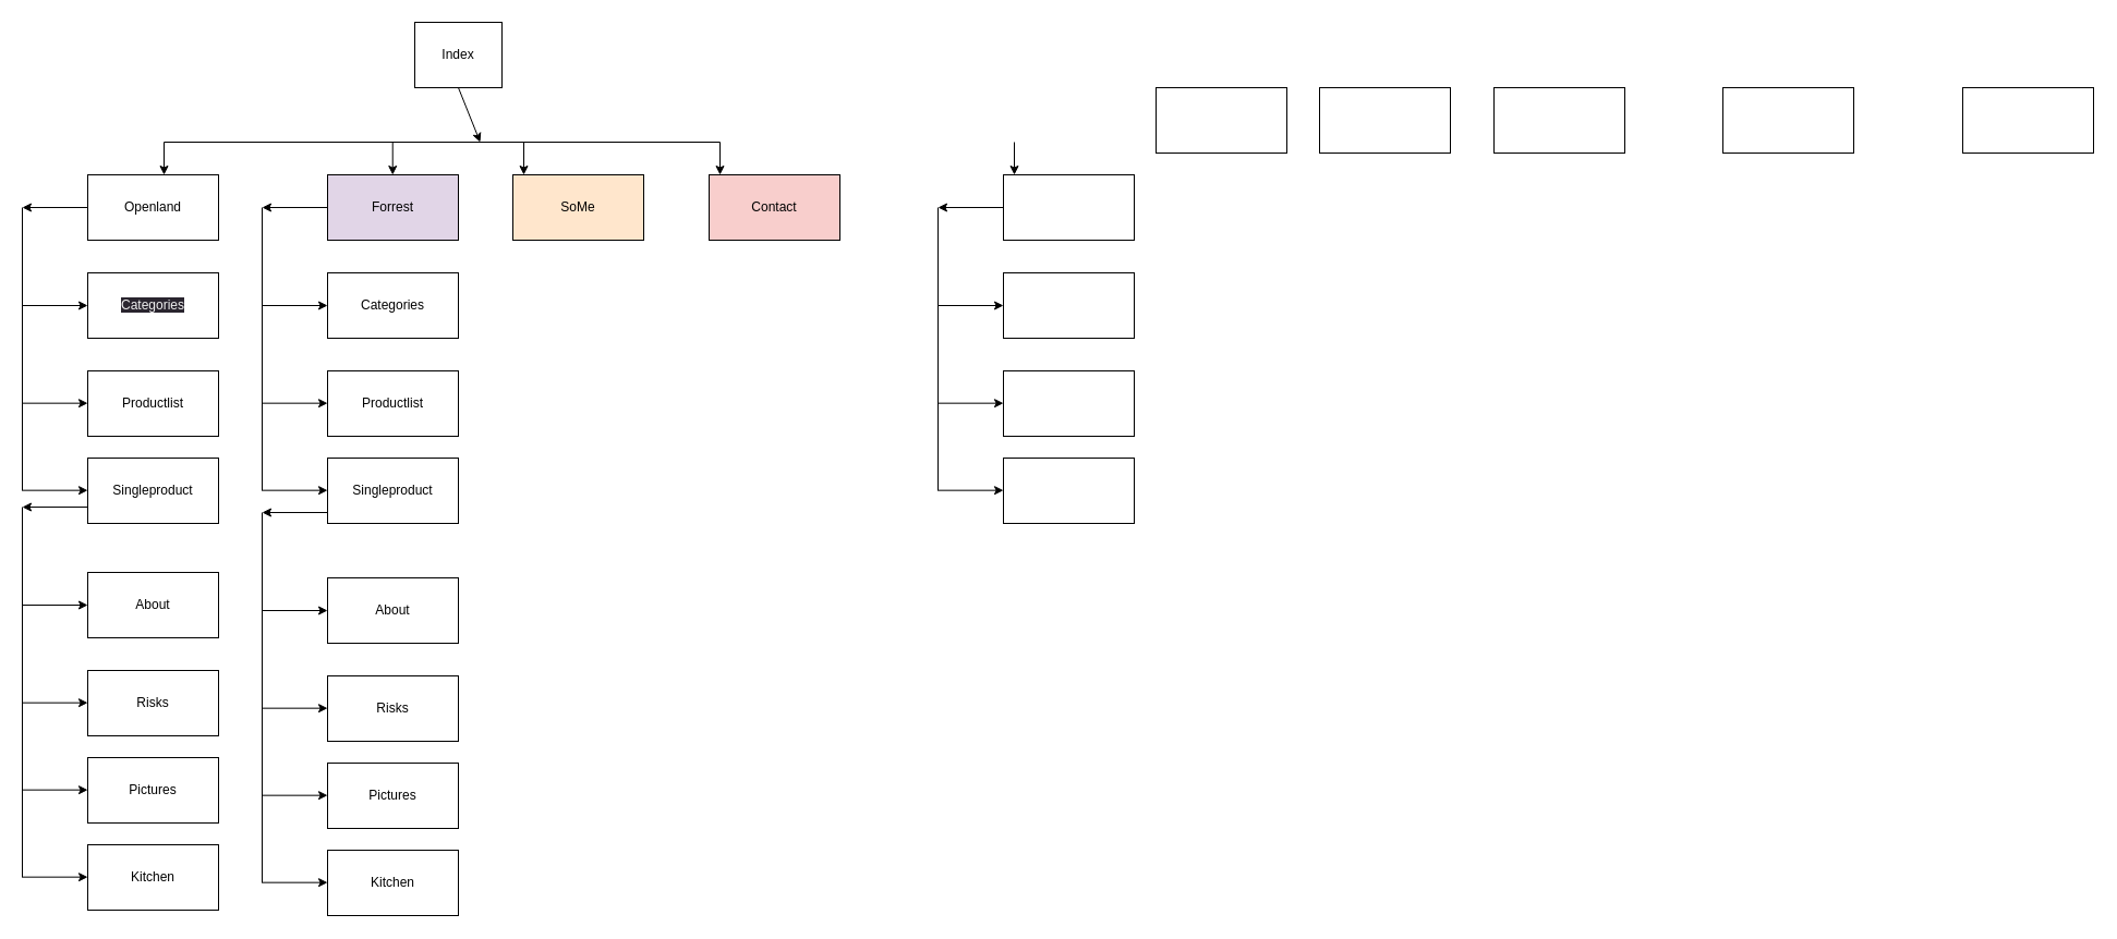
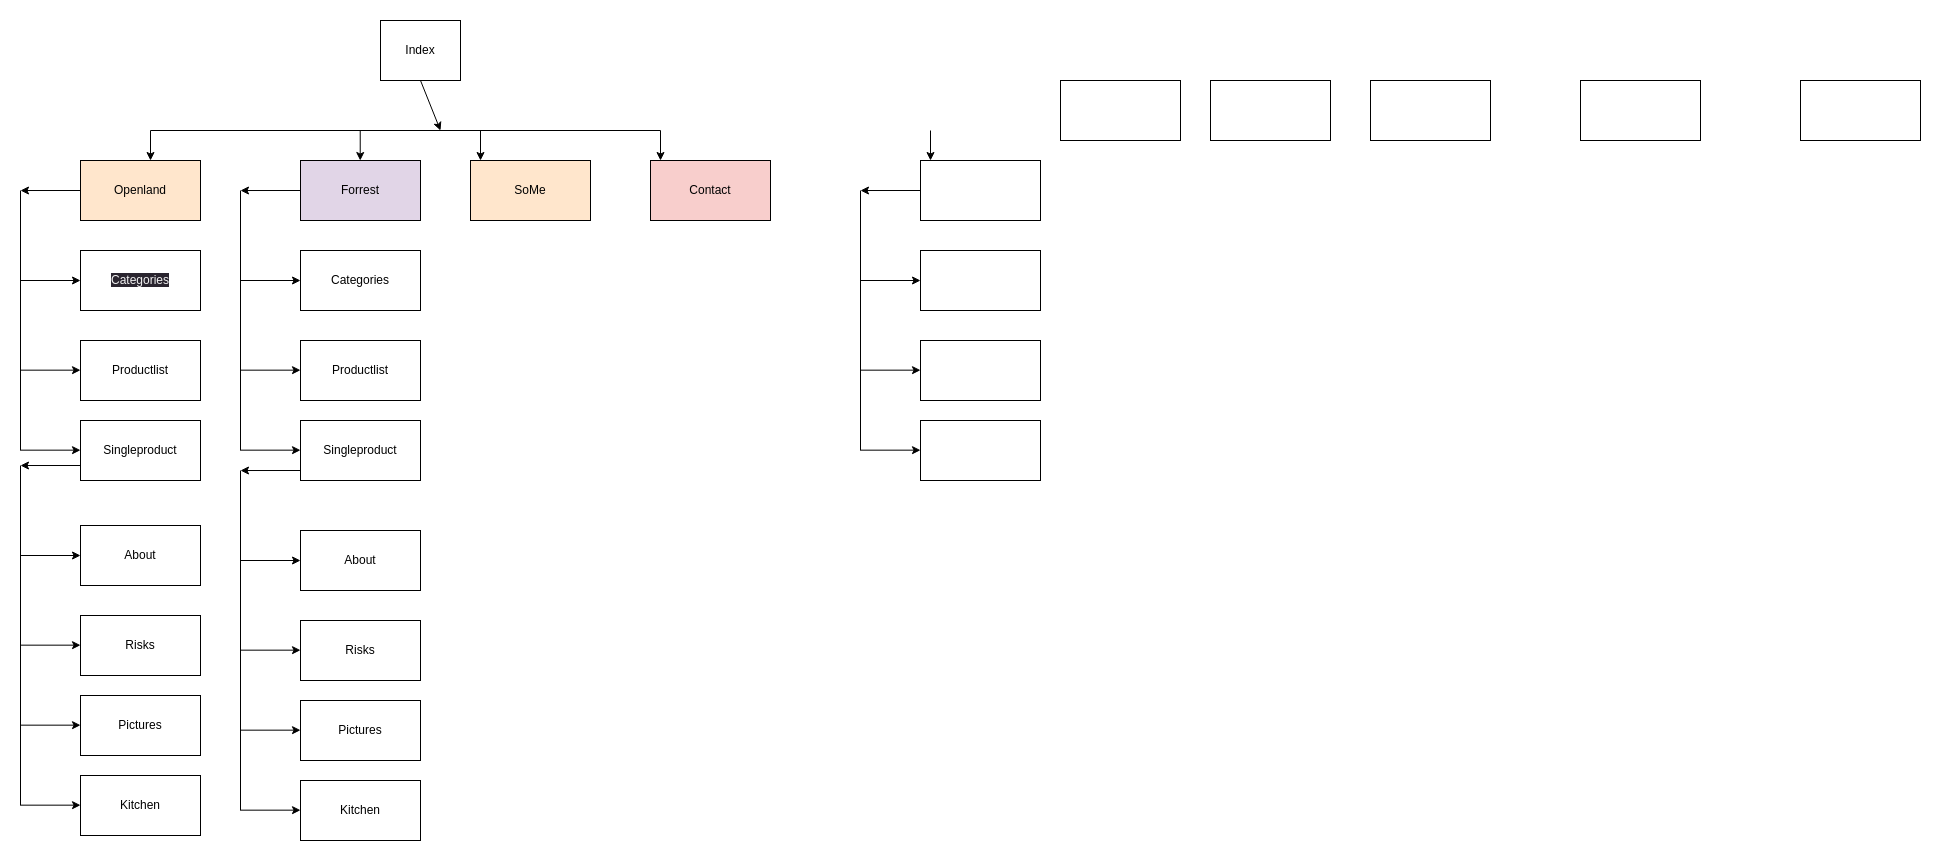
  <mxCell id="0" />
  <mxCell id="1" parent="0" />
  <mxCell id="2" style="edgeStyle=none;html=1;exitX=0.5;exitY=1;exitDx=0;exitDy=0;" parent="1" source="3" edge="1"><mxGeometry relative="1" as="geometry"><mxPoint x="440" y="130" as="targetPoint" /></mxGeometry></mxCell>
  <mxCell id="3" value="Index" style="rounded=0;whiteSpace=wrap;html=1;" parent="1" vertex="1"><mxGeometry x="380" y="20" width="80" height="60" as="geometry" /></mxCell>
  <mxCell id="4" value="" style="rounded=0;whiteSpace=wrap;html=1;" parent="1" vertex="1"><mxGeometry x="1060" y="80" width="120" height="60" as="geometry" /></mxCell>
  <mxCell id="5" value="" style="rounded=0;whiteSpace=wrap;html=1;" parent="1" vertex="1"><mxGeometry x="1210" y="80" width="120" height="60" as="geometry" /></mxCell>
  <mxCell id="6" value="" style="rounded=0;whiteSpace=wrap;html=1;" parent="1" vertex="1"><mxGeometry x="1370" y="80" width="120" height="60" as="geometry" /></mxCell>
  <mxCell id="7" value="" style="rounded=0;whiteSpace=wrap;html=1;" parent="1" vertex="1"><mxGeometry x="1580" y="80" width="120" height="60" as="geometry" /></mxCell>
  <mxCell id="8" value="" style="rounded=0;whiteSpace=wrap;html=1;" parent="1" vertex="1"><mxGeometry x="1800" y="80" width="120" height="60" as="geometry" /></mxCell>
  <mxCell id="9" style="edgeStyle=none;html=1;exitX=0;exitY=0.5;exitDx=0;exitDy=0;" parent="1" source="10" edge="1"><mxGeometry relative="1" as="geometry"><mxPoint x="20" y="190.034" as="targetPoint" /></mxGeometry></mxCell>
- <mxCell id="10" value="Openland" style="rounded=0;whiteSpace=wrap;html=1;" parent="1" vertex="1"><mxGeometry x="80" y="160" width="120" height="60" as="geometry" /></mxCell>
+ <mxCell id="10" value="Openland" style="rounded=0;whiteSpace=wrap;html=1;fillColor=#ffe6cc;" parent="1" vertex="1"><mxGeometry x="80" y="160" width="120" height="60" as="geometry" /></mxCell>
  <mxCell id="11" value="Forrest" style="rounded=0;whiteSpace=wrap;html=1;fillColor=#e1d5e7;" parent="1" vertex="1"><mxGeometry x="300" y="160" width="120" height="60" as="geometry" /></mxCell>
  <mxCell id="12" value="&lt;meta charset=&quot;utf-8&quot;&gt;&lt;span style=&quot;color: rgb(240, 240, 240); font-family: Helvetica; font-size: 12px; font-style: normal; font-variant-ligatures: normal; font-variant-caps: normal; font-weight: 400; letter-spacing: normal; orphans: 2; text-align: center; text-indent: 0px; text-transform: none; widows: 2; word-spacing: 0px; -webkit-text-stroke-width: 0px; background-color: rgb(42, 37, 47); text-decoration-thickness: initial; text-decoration-style: initial; text-decoration-color: initial; float: none; display: inline !important;&quot;&gt;Categories&lt;/span&gt;" style="rounded=0;whiteSpace=wrap;html=1;" parent="1" vertex="1"><mxGeometry x="80" y="250" width="120" height="60" as="geometry" /></mxCell>
  <mxCell id="13" value="Productlist" style="rounded=0;whiteSpace=wrap;html=1;" parent="1" vertex="1"><mxGeometry x="80" y="340" width="120" height="60" as="geometry" /></mxCell>
  <mxCell id="14" value="Singleproduct" style="rounded=0;whiteSpace=wrap;html=1;" parent="1" vertex="1"><mxGeometry x="80" y="420" width="120" height="60" as="geometry" /></mxCell>
  <mxCell id="15" value="Categories" style="rounded=0;whiteSpace=wrap;html=1;" parent="1" vertex="1"><mxGeometry x="300" y="250" width="120" height="60" as="geometry" /></mxCell>
  <mxCell id="16" value="Productlist" style="rounded=0;whiteSpace=wrap;html=1;" parent="1" vertex="1"><mxGeometry x="300" y="340" width="120" height="60" as="geometry" /></mxCell>
  <mxCell id="17" value="Singleproduct" style="rounded=0;whiteSpace=wrap;html=1;" parent="1" vertex="1"><mxGeometry x="300" y="420" width="120" height="60" as="geometry" /></mxCell>
  <mxCell id="18" value="" style="endArrow=none;html=1;" parent="1" edge="1"><mxGeometry width="50" height="50" relative="1" as="geometry"><mxPoint x="150" y="130" as="sourcePoint" /><mxPoint x="660" y="130" as="targetPoint" /></mxGeometry></mxCell>
  <mxCell id="19" value="" style="endArrow=none;html=1;" parent="1" edge="1"><mxGeometry width="50" height="50" relative="1" as="geometry"><mxPoint x="20" y="190" as="sourcePoint" /><mxPoint x="20" y="450" as="targetPoint" /></mxGeometry></mxCell>
  <mxCell id="20" value="" style="endArrow=classic;html=1;" parent="1" edge="1"><mxGeometry width="50" height="50" relative="1" as="geometry"><mxPoint x="20" y="280" as="sourcePoint" /><mxPoint x="80" y="280" as="targetPoint" /></mxGeometry></mxCell>
  <mxCell id="21" value="" style="endArrow=classic;html=1;" parent="1" edge="1"><mxGeometry width="50" height="50" relative="1" as="geometry"><mxPoint x="20" y="369.66" as="sourcePoint" /><mxPoint x="80" y="369.66" as="targetPoint" /></mxGeometry></mxCell>
  <mxCell id="22" value="" style="endArrow=classic;html=1;" parent="1" edge="1"><mxGeometry width="50" height="50" relative="1" as="geometry"><mxPoint x="20" y="449.66" as="sourcePoint" /><mxPoint x="80" y="449.66" as="targetPoint" /></mxGeometry></mxCell>
  <mxCell id="23" value="" style="endArrow=classic;html=1;" parent="1" edge="1"><mxGeometry width="50" height="50" relative="1" as="geometry"><mxPoint x="150" y="130" as="sourcePoint" /><mxPoint x="150" y="160" as="targetPoint" /></mxGeometry></mxCell>
  <mxCell id="24" value="" style="endArrow=classic;html=1;" parent="1" edge="1"><mxGeometry width="50" height="50" relative="1" as="geometry"><mxPoint x="359.72" y="130" as="sourcePoint" /><mxPoint x="359.72" y="160" as="targetPoint" /></mxGeometry></mxCell>
  <mxCell id="25" value="" style="endArrow=classic;html=1;" parent="1" edge="1"><mxGeometry width="50" height="50" relative="1" as="geometry"><mxPoint x="930" y="130" as="sourcePoint" /><mxPoint x="930" y="160" as="targetPoint" /></mxGeometry></mxCell>
  <mxCell id="26" style="edgeStyle=none;html=1;exitX=0;exitY=0.5;exitDx=0;exitDy=0;" parent="1" edge="1"><mxGeometry relative="1" as="geometry"><mxPoint x="240" y="190.034" as="targetPoint" /><mxPoint x="300" y="190" as="sourcePoint" /></mxGeometry></mxCell>
  <mxCell id="27" value="" style="endArrow=none;html=1;" parent="1" edge="1"><mxGeometry width="50" height="50" relative="1" as="geometry"><mxPoint x="240" y="190" as="sourcePoint" /><mxPoint x="240" y="450" as="targetPoint" /></mxGeometry></mxCell>
  <mxCell id="28" value="" style="endArrow=classic;html=1;" parent="1" edge="1"><mxGeometry width="50" height="50" relative="1" as="geometry"><mxPoint x="240" y="280" as="sourcePoint" /><mxPoint x="300" y="280" as="targetPoint" /></mxGeometry></mxCell>
  <mxCell id="29" value="" style="endArrow=classic;html=1;" parent="1" edge="1"><mxGeometry width="50" height="50" relative="1" as="geometry"><mxPoint x="240" y="369.66" as="sourcePoint" /><mxPoint x="300" y="369.66" as="targetPoint" /></mxGeometry></mxCell>
  <mxCell id="30" value="" style="endArrow=classic;html=1;" parent="1" edge="1"><mxGeometry width="50" height="50" relative="1" as="geometry"><mxPoint x="240" y="449.66" as="sourcePoint" /><mxPoint x="300" y="449.66" as="targetPoint" /></mxGeometry></mxCell>
  <mxCell id="31" value="About" style="rounded=0;whiteSpace=wrap;html=1;" parent="1" vertex="1"><mxGeometry x="300" y="530" width="120" height="60" as="geometry" /></mxCell>
  <mxCell id="32" value="Risks" style="rounded=0;whiteSpace=wrap;html=1;" parent="1" vertex="1"><mxGeometry x="300" y="620" width="120" height="60" as="geometry" /></mxCell>
  <mxCell id="33" value="Pictures" style="rounded=0;whiteSpace=wrap;html=1;" parent="1" vertex="1"><mxGeometry x="300" y="700" width="120" height="60" as="geometry" /></mxCell>
  <mxCell id="34" style="edgeStyle=none;html=1;exitX=0;exitY=0.5;exitDx=0;exitDy=0;" parent="1" edge="1"><mxGeometry relative="1" as="geometry"><mxPoint x="240" y="470.034" as="targetPoint" /><mxPoint x="300" y="470" as="sourcePoint" /></mxGeometry></mxCell>
  <mxCell id="35" value="" style="endArrow=none;html=1;" parent="1" edge="1"><mxGeometry width="50" height="50" relative="1" as="geometry"><mxPoint x="240" y="470" as="sourcePoint" /><mxPoint x="240" y="810" as="targetPoint" /></mxGeometry></mxCell>
  <mxCell id="36" value="" style="endArrow=classic;html=1;" parent="1" edge="1"><mxGeometry width="50" height="50" relative="1" as="geometry"><mxPoint x="240" y="560" as="sourcePoint" /><mxPoint x="300" y="560" as="targetPoint" /></mxGeometry></mxCell>
  <mxCell id="37" value="" style="endArrow=classic;html=1;" parent="1" edge="1"><mxGeometry width="50" height="50" relative="1" as="geometry"><mxPoint x="240" y="649.66" as="sourcePoint" /><mxPoint x="300" y="649.66" as="targetPoint" /></mxGeometry></mxCell>
  <mxCell id="38" value="" style="endArrow=classic;html=1;" parent="1" edge="1"><mxGeometry width="50" height="50" relative="1" as="geometry"><mxPoint x="240" y="729.66" as="sourcePoint" /><mxPoint x="300" y="729.66" as="targetPoint" /></mxGeometry></mxCell>
  <mxCell id="39" value="" style="rounded=0;whiteSpace=wrap;html=1;" parent="1" vertex="1"><mxGeometry x="920" y="160" width="120" height="60" as="geometry" /></mxCell>
  <mxCell id="40" value="" style="rounded=0;whiteSpace=wrap;html=1;" parent="1" vertex="1"><mxGeometry x="920" y="250" width="120" height="60" as="geometry" /></mxCell>
  <mxCell id="41" value="" style="rounded=0;whiteSpace=wrap;html=1;" parent="1" vertex="1"><mxGeometry x="920" y="340" width="120" height="60" as="geometry" /></mxCell>
  <mxCell id="42" value="" style="rounded=0;whiteSpace=wrap;html=1;" parent="1" vertex="1"><mxGeometry x="920" y="420" width="120" height="60" as="geometry" /></mxCell>
  <mxCell id="43" style="edgeStyle=none;html=1;exitX=0;exitY=0.5;exitDx=0;exitDy=0;" parent="1" edge="1"><mxGeometry relative="1" as="geometry"><mxPoint x="860" y="190.034" as="targetPoint" /><mxPoint x="920" y="190" as="sourcePoint" /></mxGeometry></mxCell>
  <mxCell id="44" value="" style="endArrow=none;html=1;" parent="1" edge="1"><mxGeometry width="50" height="50" relative="1" as="geometry"><mxPoint x="860" y="190" as="sourcePoint" /><mxPoint x="860" y="450" as="targetPoint" /></mxGeometry></mxCell>
  <mxCell id="45" value="" style="endArrow=classic;html=1;" parent="1" edge="1"><mxGeometry width="50" height="50" relative="1" as="geometry"><mxPoint x="860" y="280" as="sourcePoint" /><mxPoint x="920" y="280" as="targetPoint" /></mxGeometry></mxCell>
  <mxCell id="46" value="" style="endArrow=classic;html=1;" parent="1" edge="1"><mxGeometry width="50" height="50" relative="1" as="geometry"><mxPoint x="860" y="369.66" as="sourcePoint" /><mxPoint x="920" y="369.66" as="targetPoint" /></mxGeometry></mxCell>
  <mxCell id="47" value="" style="endArrow=classic;html=1;" parent="1" edge="1"><mxGeometry width="50" height="50" relative="1" as="geometry"><mxPoint x="860" y="449.66" as="sourcePoint" /><mxPoint x="920" y="449.66" as="targetPoint" /></mxGeometry></mxCell>
  <mxCell id="48" value="Kitchen" style="rounded=0;whiteSpace=wrap;html=1;" vertex="1" parent="1"><mxGeometry x="300" y="780" width="120" height="60" as="geometry" /></mxCell>
  <mxCell id="49" value="" style="endArrow=classic;html=1;" edge="1" parent="1"><mxGeometry width="50" height="50" relative="1" as="geometry"><mxPoint x="240" y="809.66" as="sourcePoint" /><mxPoint x="300" y="809.66" as="targetPoint" /></mxGeometry></mxCell>
  <mxCell id="50" style="edgeStyle=none;html=1;exitX=0;exitY=0.5;exitDx=0;exitDy=0;" edge="1" parent="1"><mxGeometry relative="1" as="geometry"><mxPoint x="20" y="465.034" as="targetPoint" /><mxPoint x="80" y="465" as="sourcePoint" /></mxGeometry></mxCell>
  <mxCell id="51" value="About" style="rounded=0;whiteSpace=wrap;html=1;" vertex="1" parent="1"><mxGeometry x="80" y="525" width="120" height="60" as="geometry" /></mxCell>
  <mxCell id="52" value="Risks" style="rounded=0;whiteSpace=wrap;html=1;" vertex="1" parent="1"><mxGeometry x="80" y="615" width="120" height="60" as="geometry" /></mxCell>
  <mxCell id="53" value="Pictures" style="rounded=0;whiteSpace=wrap;html=1;" vertex="1" parent="1"><mxGeometry x="80" y="695" width="120" height="60" as="geometry" /></mxCell>
  <mxCell id="54" value="" style="endArrow=classic;html=1;" edge="1" parent="1"><mxGeometry width="50" height="50" relative="1" as="geometry"><mxPoint x="20" y="555" as="sourcePoint" /><mxPoint x="80" y="555" as="targetPoint" /></mxGeometry></mxCell>
  <mxCell id="55" value="" style="endArrow=classic;html=1;" edge="1" parent="1"><mxGeometry width="50" height="50" relative="1" as="geometry"><mxPoint x="20" y="644.66" as="sourcePoint" /><mxPoint x="80" y="644.66" as="targetPoint" /></mxGeometry></mxCell>
  <mxCell id="56" value="" style="endArrow=classic;html=1;" edge="1" parent="1"><mxGeometry width="50" height="50" relative="1" as="geometry"><mxPoint x="20" y="724.66" as="sourcePoint" /><mxPoint x="80" y="724.66" as="targetPoint" /></mxGeometry></mxCell>
  <mxCell id="57" value="Kitchen" style="rounded=0;whiteSpace=wrap;html=1;" vertex="1" parent="1"><mxGeometry x="80" y="775" width="120" height="60" as="geometry" /></mxCell>
  <mxCell id="58" value="" style="endArrow=classic;html=1;" edge="1" parent="1"><mxGeometry width="50" height="50" relative="1" as="geometry"><mxPoint x="20" y="804.66" as="sourcePoint" /><mxPoint x="80" y="804.66" as="targetPoint" /></mxGeometry></mxCell>
  <mxCell id="59" value="" style="endArrow=none;html=1;" edge="1" parent="1"><mxGeometry width="50" height="50" relative="1" as="geometry"><mxPoint x="20" y="465" as="sourcePoint" /><mxPoint x="20" y="805" as="targetPoint" /></mxGeometry></mxCell>
  <mxCell id="60" value="SoMe" style="rounded=0;whiteSpace=wrap;html=1;fillColor=#ffe6cc;" vertex="1" parent="1"><mxGeometry x="470" y="160" width="120" height="60" as="geometry" /></mxCell>
  <mxCell id="61" value="" style="endArrow=classic;html=1;" edge="1" parent="1"><mxGeometry width="50" height="50" relative="1" as="geometry"><mxPoint x="480" y="130" as="sourcePoint" /><mxPoint x="480" y="160" as="targetPoint" /></mxGeometry></mxCell>
  <mxCell id="62" value="Contact" style="rounded=0;whiteSpace=wrap;html=1;fillColor=#f8cecc;" vertex="1" parent="1"><mxGeometry x="650" y="160" width="120" height="60" as="geometry" /></mxCell>
  <mxCell id="63" value="" style="endArrow=classic;html=1;" edge="1" parent="1"><mxGeometry width="50" height="50" relative="1" as="geometry"><mxPoint x="660" y="130" as="sourcePoint" /><mxPoint x="660" y="160" as="targetPoint" /></mxGeometry></mxCell>
